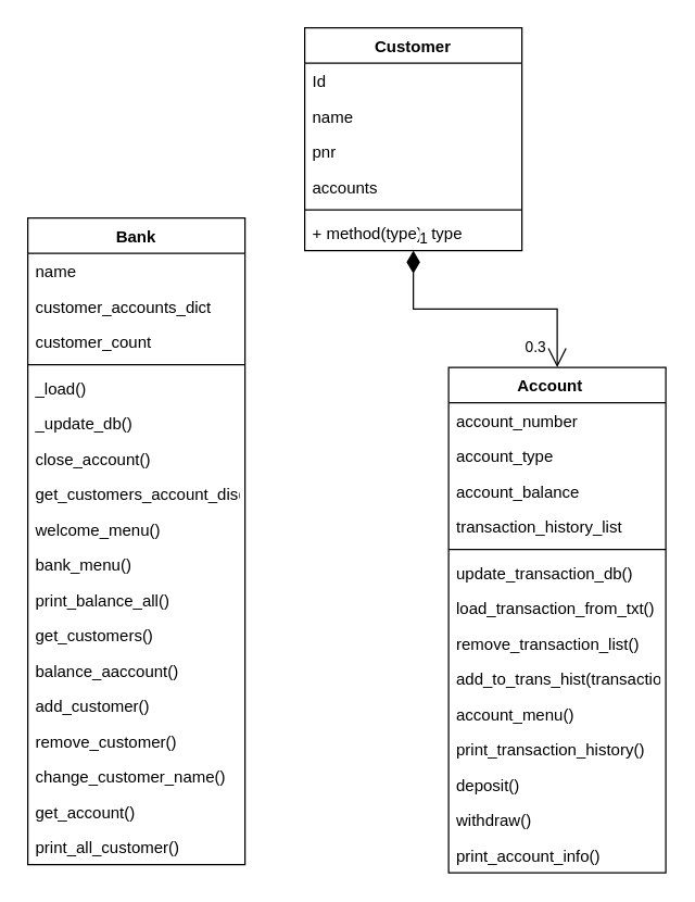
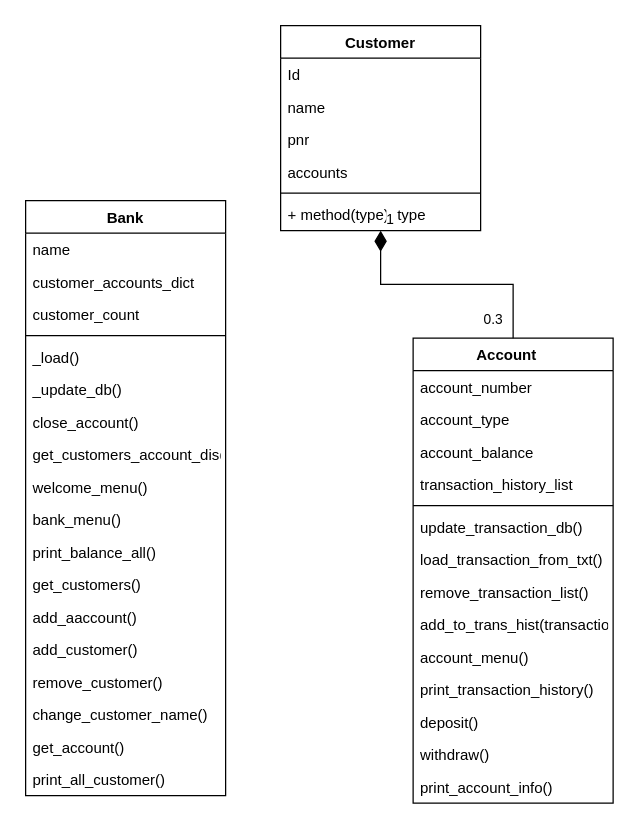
  <mxCell id="0" />
  <mxCell id="1" parent="0" />
  <mxCell id="2" value="Account   " style="swimlane;fontStyle=1;align=center;verticalAlign=top;childLayout=stackLayout;horizontal=1;startSize=26;horizontalStack=0;resizeParent=1;resizeParentMax=0;resizeLast=0;collapsible=1;marginBottom=0;" parent="1" vertex="1"><mxGeometry x="330" y="270" width="160" height="372" as="geometry" /></mxCell>
  <mxCell id="3" value="account_number" style="text;strokeColor=none;fillColor=none;align=left;verticalAlign=top;spacingLeft=4;spacingRight=4;overflow=hidden;rotatable=0;points=[[0,0.5],[1,0.5]];portConstraint=eastwest;" parent="2" vertex="1"><mxGeometry y="26" width="160" height="26" as="geometry" /></mxCell>
  <mxCell id="4" value="account_type" style="text;strokeColor=none;fillColor=none;align=left;verticalAlign=top;spacingLeft=4;spacingRight=4;overflow=hidden;rotatable=0;points=[[0,0.5],[1,0.5]];portConstraint=eastwest;" parent="2" vertex="1"><mxGeometry y="52" width="160" height="26" as="geometry" /></mxCell>
  <mxCell id="5" value="account_balance" style="text;strokeColor=none;fillColor=none;align=left;verticalAlign=top;spacingLeft=4;spacingRight=4;overflow=hidden;rotatable=0;points=[[0,0.5],[1,0.5]];portConstraint=eastwest;" parent="2" vertex="1"><mxGeometry y="78" width="160" height="26" as="geometry" /></mxCell>
  <mxCell id="6" value="transaction_history_list" style="text;strokeColor=none;fillColor=none;align=left;verticalAlign=top;spacingLeft=4;spacingRight=4;overflow=hidden;rotatable=0;points=[[0,0.5],[1,0.5]];portConstraint=eastwest;" parent="2" vertex="1"><mxGeometry y="104" width="160" height="26" as="geometry" /></mxCell>
  <mxCell id="7" value="" style="line;strokeWidth=1;fillColor=none;align=left;verticalAlign=middle;spacingTop=-1;spacingLeft=3;spacingRight=3;rotatable=0;labelPosition=right;points=[];portConstraint=eastwest;" parent="2" vertex="1"><mxGeometry y="130" width="160" height="8" as="geometry" /></mxCell>
  <mxCell id="8" value="update_transaction_db()" style="text;strokeColor=none;fillColor=none;align=left;verticalAlign=top;spacingLeft=4;spacingRight=4;overflow=hidden;rotatable=0;points=[[0,0.5],[1,0.5]];portConstraint=eastwest;" parent="2" vertex="1"><mxGeometry y="138" width="160" height="26" as="geometry" /></mxCell>
  <mxCell id="9" value="load_transaction_from_txt()" style="text;strokeColor=none;fillColor=none;align=left;verticalAlign=top;spacingLeft=4;spacingRight=4;overflow=hidden;rotatable=0;points=[[0,0.5],[1,0.5]];portConstraint=eastwest;" parent="2" vertex="1"><mxGeometry y="164" width="160" height="26" as="geometry" /></mxCell>
  <mxCell id="10" value="remove_transaction_list()" style="text;strokeColor=none;fillColor=none;align=left;verticalAlign=top;spacingLeft=4;spacingRight=4;overflow=hidden;rotatable=0;points=[[0,0.5],[1,0.5]];portConstraint=eastwest;" parent="2" vertex="1"><mxGeometry y="190" width="160" height="26" as="geometry" /></mxCell>
  <mxCell id="11" value="add_to_trans_hist(transaction)" style="text;strokeColor=none;fillColor=none;align=left;verticalAlign=top;spacingLeft=4;spacingRight=4;overflow=hidden;rotatable=0;points=[[0,0.5],[1,0.5]];portConstraint=eastwest;" parent="2" vertex="1"><mxGeometry y="216" width="160" height="26" as="geometry" /></mxCell>
  <mxCell id="12" value="account_menu()" style="text;strokeColor=none;fillColor=none;align=left;verticalAlign=top;spacingLeft=4;spacingRight=4;overflow=hidden;rotatable=0;points=[[0,0.5],[1,0.5]];portConstraint=eastwest;" parent="2" vertex="1"><mxGeometry y="242" width="160" height="26" as="geometry" /></mxCell>
  <mxCell id="13" value="print_transaction_history()" style="text;strokeColor=none;fillColor=none;align=left;verticalAlign=top;spacingLeft=4;spacingRight=4;overflow=hidden;rotatable=0;points=[[0,0.5],[1,0.5]];portConstraint=eastwest;" parent="2" vertex="1"><mxGeometry y="268" width="160" height="26" as="geometry" /></mxCell>
  <mxCell id="14" value="deposit()" style="text;strokeColor=none;fillColor=none;align=left;verticalAlign=top;spacingLeft=4;spacingRight=4;overflow=hidden;rotatable=0;points=[[0,0.5],[1,0.5]];portConstraint=eastwest;" parent="2" vertex="1"><mxGeometry y="294" width="160" height="26" as="geometry" /></mxCell>
  <mxCell id="15" value="withdraw()" style="text;strokeColor=none;fillColor=none;align=left;verticalAlign=top;spacingLeft=4;spacingRight=4;overflow=hidden;rotatable=0;points=[[0,0.5],[1,0.5]];portConstraint=eastwest;" parent="2" vertex="1"><mxGeometry y="320" width="160" height="26" as="geometry" /></mxCell>
  <mxCell id="16" value="print_account_info()" style="text;strokeColor=none;fillColor=none;align=left;verticalAlign=top;spacingLeft=4;spacingRight=4;overflow=hidden;rotatable=0;points=[[0,0.5],[1,0.5]];portConstraint=eastwest;" parent="2" vertex="1"><mxGeometry y="346" width="160" height="26" as="geometry" /></mxCell>
  <mxCell id="17" value="Bank" style="swimlane;fontStyle=1;align=center;verticalAlign=top;childLayout=stackLayout;horizontal=1;startSize=26;horizontalStack=0;resizeParent=1;resizeParentMax=0;resizeLast=0;collapsible=1;marginBottom=0;" parent="1" vertex="1"><mxGeometry x="20" y="160" width="160" height="476" as="geometry" /></mxCell>
  <mxCell id="18" value="name" style="text;strokeColor=none;fillColor=none;align=left;verticalAlign=top;spacingLeft=4;spacingRight=4;overflow=hidden;rotatable=0;points=[[0,0.5],[1,0.5]];portConstraint=eastwest;" parent="17" vertex="1"><mxGeometry y="26" width="160" height="26" as="geometry" /></mxCell>
  <mxCell id="19" value="customer_accounts_dict" style="text;strokeColor=none;fillColor=none;align=left;verticalAlign=top;spacingLeft=4;spacingRight=4;overflow=hidden;rotatable=0;points=[[0,0.5],[1,0.5]];portConstraint=eastwest;" parent="17" vertex="1"><mxGeometry y="52" width="160" height="26" as="geometry" /></mxCell>
  <mxCell id="20" value="customer_count" style="text;strokeColor=none;fillColor=none;align=left;verticalAlign=top;spacingLeft=4;spacingRight=4;overflow=hidden;rotatable=0;points=[[0,0.5],[1,0.5]];portConstraint=eastwest;" parent="17" vertex="1"><mxGeometry y="78" width="160" height="26" as="geometry" /></mxCell>
  <mxCell id="21" value="" style="line;strokeWidth=1;fillColor=none;align=left;verticalAlign=middle;spacingTop=-1;spacingLeft=3;spacingRight=3;rotatable=0;labelPosition=right;points=[];portConstraint=eastwest;" parent="17" vertex="1"><mxGeometry y="104" width="160" height="8" as="geometry" /></mxCell>
  <mxCell id="22" value="_load()" style="text;strokeColor=none;fillColor=none;align=left;verticalAlign=top;spacingLeft=4;spacingRight=4;overflow=hidden;rotatable=0;points=[[0,0.5],[1,0.5]];portConstraint=eastwest;" parent="17" vertex="1"><mxGeometry y="112" width="160" height="26" as="geometry" /></mxCell>
  <mxCell id="23" value="_update_db()" style="text;strokeColor=none;fillColor=none;align=left;verticalAlign=top;spacingLeft=4;spacingRight=4;overflow=hidden;rotatable=0;points=[[0,0.5],[1,0.5]];portConstraint=eastwest;" parent="17" vertex="1"><mxGeometry y="138" width="160" height="26" as="geometry" /></mxCell>
  <mxCell id="24" value="close_account()&#10;" style="text;strokeColor=none;fillColor=none;align=left;verticalAlign=top;spacingLeft=4;spacingRight=4;overflow=hidden;rotatable=0;points=[[0,0.5],[1,0.5]];portConstraint=eastwest;" parent="17" vertex="1"><mxGeometry y="164" width="160" height="26" as="geometry" /></mxCell>
  <mxCell id="25" value="get_customers_account_disct()" style="text;strokeColor=none;fillColor=none;align=left;verticalAlign=top;spacingLeft=4;spacingRight=4;overflow=hidden;rotatable=0;points=[[0,0.5],[1,0.5]];portConstraint=eastwest;" parent="17" vertex="1"><mxGeometry y="190" width="160" height="26" as="geometry" /></mxCell>
  <mxCell id="26" value="welcome_menu()" style="text;strokeColor=none;fillColor=none;align=left;verticalAlign=top;spacingLeft=4;spacingRight=4;overflow=hidden;rotatable=0;points=[[0,0.5],[1,0.5]];portConstraint=eastwest;" parent="17" vertex="1"><mxGeometry y="216" width="160" height="26" as="geometry" /></mxCell>
  <mxCell id="27" value="bank_menu()" style="text;strokeColor=none;fillColor=none;align=left;verticalAlign=top;spacingLeft=4;spacingRight=4;overflow=hidden;rotatable=0;points=[[0,0.5],[1,0.5]];portConstraint=eastwest;" parent="17" vertex="1"><mxGeometry y="242" width="160" height="26" as="geometry" /></mxCell>
  <mxCell id="28" value="print_balance_all()" style="text;strokeColor=none;fillColor=none;align=left;verticalAlign=top;spacingLeft=4;spacingRight=4;overflow=hidden;rotatable=0;points=[[0,0.5],[1,0.5]];portConstraint=eastwest;" parent="17" vertex="1"><mxGeometry y="268" width="160" height="26" as="geometry" /></mxCell>
  <mxCell id="29" value="get_customers()" style="text;strokeColor=none;fillColor=none;align=left;verticalAlign=top;spacingLeft=4;spacingRight=4;overflow=hidden;rotatable=0;points=[[0,0.5],[1,0.5]];portConstraint=eastwest;" parent="17" vertex="1"><mxGeometry y="294" width="160" height="26" as="geometry" /></mxCell>
- <mxCell id="30" value="balance_aaccount()" style="text;strokeColor=none;fillColor=none;align=left;verticalAlign=top;spacingLeft=4;spacingRight=4;overflow=hidden;rotatable=0;points=[[0,0.5],[1,0.5]];portConstraint=eastwest;" parent="17" vertex="1"><mxGeometry y="320" width="160" height="26" as="geometry" /></mxCell>
+ <mxCell id="30" value="add_aaccount()" style="text;strokeColor=none;fillColor=none;align=left;verticalAlign=top;spacingLeft=4;spacingRight=4;overflow=hidden;rotatable=0;points=[[0,0.5],[1,0.5]];portConstraint=eastwest;" parent="17" vertex="1"><mxGeometry y="320" width="160" height="26" as="geometry" /></mxCell>
  <mxCell id="31" value="add_customer()" style="text;strokeColor=none;fillColor=none;align=left;verticalAlign=top;spacingLeft=4;spacingRight=4;overflow=hidden;rotatable=0;points=[[0,0.5],[1,0.5]];portConstraint=eastwest;" parent="17" vertex="1"><mxGeometry y="346" width="160" height="26" as="geometry" /></mxCell>
  <mxCell id="32" value="remove_customer()" style="text;strokeColor=none;fillColor=none;align=left;verticalAlign=top;spacingLeft=4;spacingRight=4;overflow=hidden;rotatable=0;points=[[0,0.5],[1,0.5]];portConstraint=eastwest;" parent="17" vertex="1"><mxGeometry y="372" width="160" height="26" as="geometry" /></mxCell>
  <mxCell id="33" value="change_customer_name()&#10;&#10;" style="text;strokeColor=none;fillColor=none;align=left;verticalAlign=top;spacingLeft=4;spacingRight=4;overflow=hidden;rotatable=0;points=[[0,0.5],[1,0.5]];portConstraint=eastwest;" parent="17" vertex="1"><mxGeometry y="398" width="160" height="26" as="geometry" /></mxCell>
  <mxCell id="34" value="get_account()" style="text;strokeColor=none;fillColor=none;align=left;verticalAlign=top;spacingLeft=4;spacingRight=4;overflow=hidden;rotatable=0;points=[[0,0.5],[1,0.5]];portConstraint=eastwest;" parent="17" vertex="1"><mxGeometry y="424" width="160" height="26" as="geometry" /></mxCell>
  <mxCell id="35" value="print_all_customer()" style="text;strokeColor=none;fillColor=none;align=left;verticalAlign=top;spacingLeft=4;spacingRight=4;overflow=hidden;rotatable=0;points=[[0,0.5],[1,0.5]];portConstraint=eastwest;" parent="17" vertex="1"><mxGeometry y="450" width="160" height="26" as="geometry" /></mxCell>
  <mxCell id="36" value="Customer" style="swimlane;fontStyle=1;align=center;verticalAlign=top;childLayout=stackLayout;horizontal=1;startSize=26;horizontalStack=0;resizeParent=1;resizeParentMax=0;resizeLast=0;collapsible=1;marginBottom=0;" parent="1" vertex="1"><mxGeometry x="224" y="20" width="160" height="164" as="geometry" /></mxCell>
  <mxCell id="37" value="Id" style="text;strokeColor=none;fillColor=none;align=left;verticalAlign=top;spacingLeft=4;spacingRight=4;overflow=hidden;rotatable=0;points=[[0,0.5],[1,0.5]];portConstraint=eastwest;" parent="36" vertex="1"><mxGeometry y="26" width="160" height="26" as="geometry" /></mxCell>
  <mxCell id="38" value="name" style="text;strokeColor=none;fillColor=none;align=left;verticalAlign=top;spacingLeft=4;spacingRight=4;overflow=hidden;rotatable=0;points=[[0,0.5],[1,0.5]];portConstraint=eastwest;" parent="36" vertex="1"><mxGeometry y="52" width="160" height="26" as="geometry" /></mxCell>
  <mxCell id="39" value="pnr" style="text;strokeColor=none;fillColor=none;align=left;verticalAlign=top;spacingLeft=4;spacingRight=4;overflow=hidden;rotatable=0;points=[[0,0.5],[1,0.5]];portConstraint=eastwest;" parent="36" vertex="1"><mxGeometry y="78" width="160" height="26" as="geometry" /></mxCell>
  <mxCell id="40" value="accounts" style="text;strokeColor=none;fillColor=none;align=left;verticalAlign=top;spacingLeft=4;spacingRight=4;overflow=hidden;rotatable=0;points=[[0,0.5],[1,0.5]];portConstraint=eastwest;" parent="36" vertex="1"><mxGeometry y="104" width="160" height="26" as="geometry" /></mxCell>
  <mxCell id="41" value="" style="line;strokeWidth=1;fillColor=none;align=left;verticalAlign=middle;spacingTop=-1;spacingLeft=3;spacingRight=3;rotatable=0;labelPosition=right;points=[];portConstraint=eastwest;" parent="36" vertex="1"><mxGeometry y="130" width="160" height="8" as="geometry" /></mxCell>
  <mxCell id="42" value="+ method(type): type" style="text;strokeColor=none;fillColor=none;align=left;verticalAlign=top;spacingLeft=4;spacingRight=4;overflow=hidden;rotatable=0;points=[[0,0.5],[1,0.5]];portConstraint=eastwest;" parent="36" vertex="1"><mxGeometry y="138" width="160" height="26" as="geometry" /></mxCell>
- <mxCell id="43" value="1" style="endArrow=open;html=1;endSize=12;startArrow=diamondThin;startSize=14;startFill=1;edgeStyle=orthogonalEdgeStyle;align=left;verticalAlign=bottom;rounded=0;endFill=0;" parent="1" source="36" target="2" edge="1"><mxGeometry x="-1" y="3" relative="1" as="geometry"><mxPoint x="510" y="160" as="sourcePoint" /><mxPoint x="670" y="160" as="targetPoint" /></mxGeometry></mxCell>
+ <mxCell id="43" value="1" style="endArrow=none;html=1;endSize=12;startArrow=diamondThin;startSize=14;startFill=1;edgeStyle=orthogonalEdgeStyle;align=left;verticalAlign=bottom;rounded=0;endFill=0;" parent="1" source="36" target="2" edge="1"><mxGeometry x="-1" y="3" relative="1" as="geometry"><mxPoint x="510" y="160" as="sourcePoint" /><mxPoint x="670" y="160" as="targetPoint" /></mxGeometry></mxCell>
  <mxCell id="44" value="0.3" style="edgeLabel;html=1;align=center;verticalAlign=middle;resizable=0;points=[];" parent="43" vertex="1" connectable="0"><mxGeometry x="0.833" relative="1" as="geometry"><mxPoint x="-17" as="offset" /></mxGeometry></mxCell>
